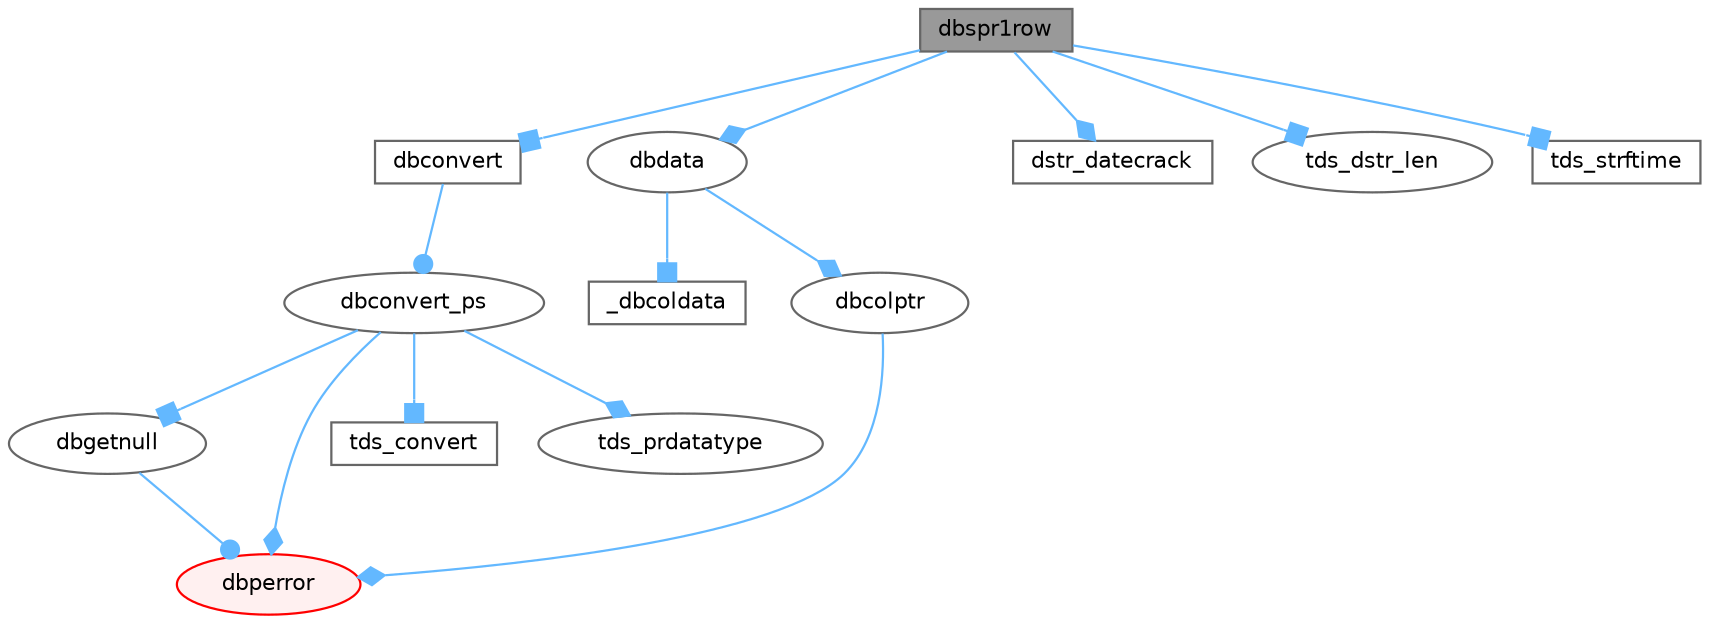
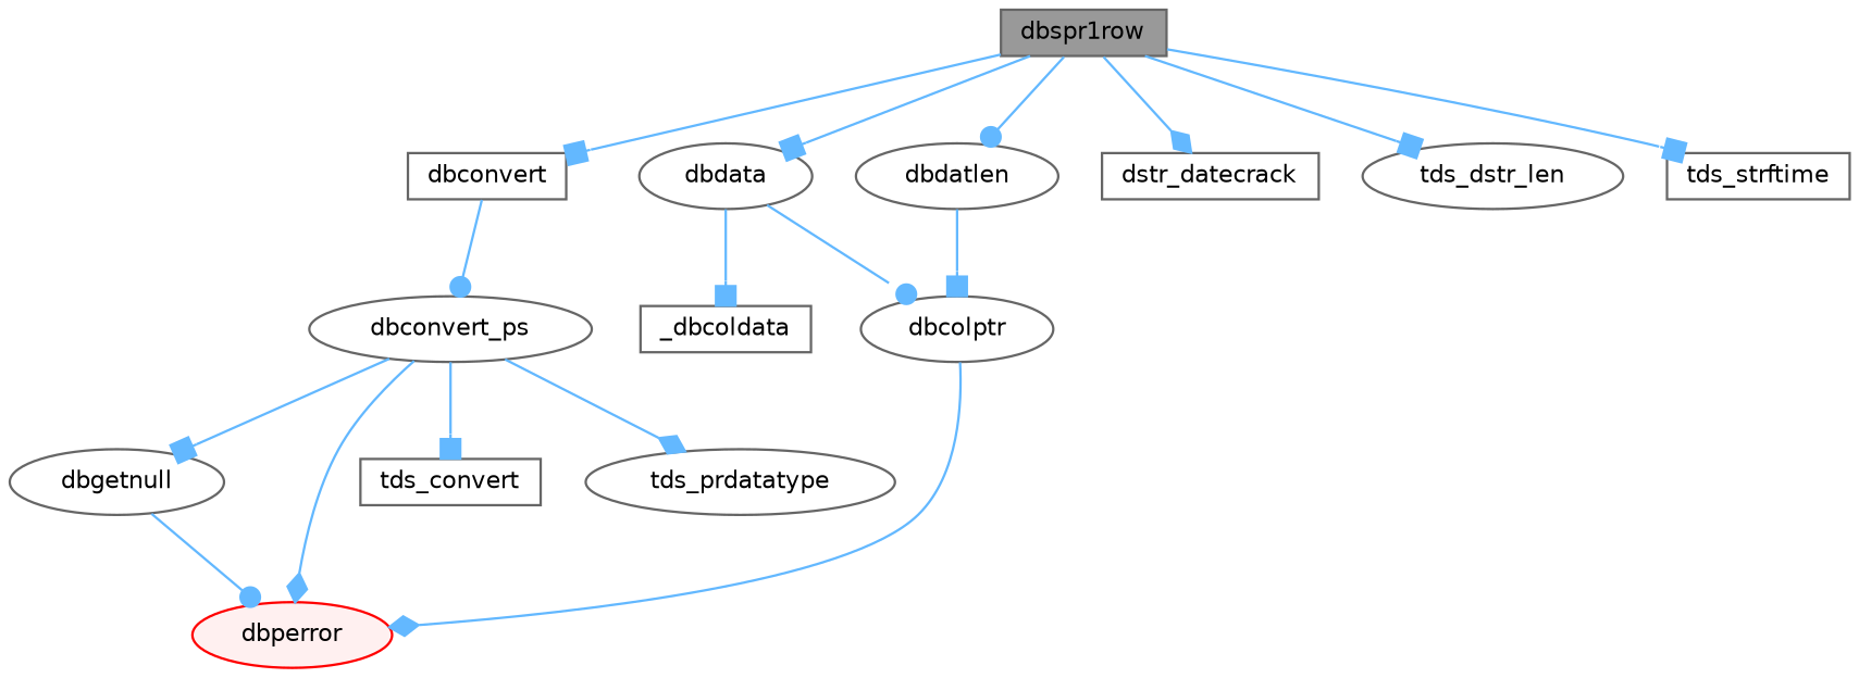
  digraph {
    rankdir=TB
    node [color=grey40 fillcolor=white fontname=Helvetica fontsize=10 shape=ellipse style=filled]
    edge [arrowhead=box color=steelblue1 fontname=Helvetica fontsize=10 labelfontname=Helvetica labelfontsize=10 style=solid]
    n1 [color=gray40 fillcolor=grey60 fontcolor=black height=0.2 label=dbspr1row shape=box width=0.4]
    n2 [height=0.2 label=dbconvert shape=box width=0.4]
    n3 [height=0.2 label=dbdata width=0.4]
+   n4 [height=0.2 label=dbdatlen width=0.4]
    n5 [height=0.2 label=dstr_datecrack shape=box width=0.4]
    n6 [height=0.2 label=tds_dstr_len width=0.4]
    n7 [height=0.2 label=tds_strftime shape=box width=0.4]
    n8 [height=0.2 label=dbconvert_ps width=0.4]
    n9 [height=0.2 label=_dbcoldata shape=box width=0.4]
    n10 [height=0.2 label=dbcolptr width=0.4]
    n11 [height=0.2 label=dbgetnull width=0.4]
    n12 [color=red fillcolor="#FFF0F0" height=0.2 label=dbperror width=0.4]
    n13 [height=0.2 label=tds_convert shape=box width=0.4]
    n14 [height=0.2 label=tds_prdatatype width=0.4]
    n1 -> n2
-   n1 -> n3 [arrowhead=diamond]
+   n1 -> n3
+   n1 -> n4 [arrowhead=dot]
    n1 -> n5 [arrowhead=diamond]
    n1 -> n6
    n1 -> n7
    n2 -> n8 [arrowhead=dot]
    n3 -> n9
-   n3 -> n10 [arrowhead=diamond]
+   n3 -> n10 [arrowhead=dot]
+   n4 -> n10
    n8 -> n11
    n8 -> n12 [arrowhead=diamond]
    n8 -> n13
    n8 -> n14 [arrowhead=diamond]
    n10 -> n12 [arrowhead=diamond]
    n11 -> n12 [arrowhead=dot]
  }
